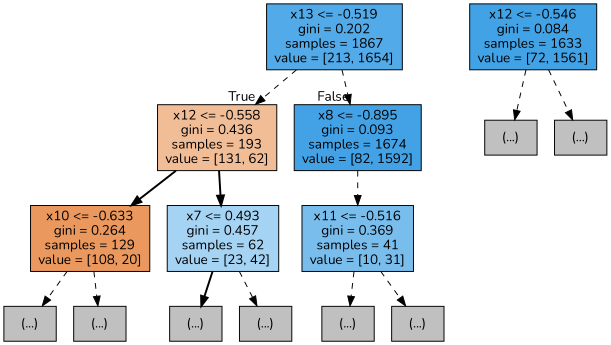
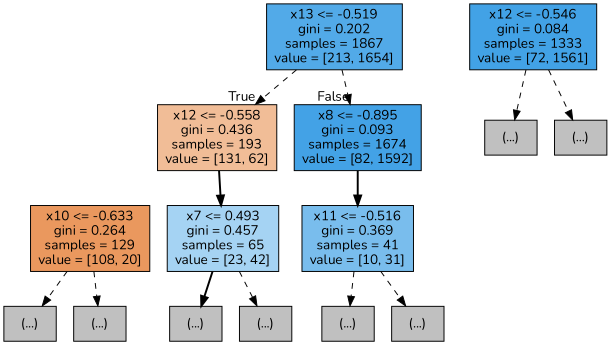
  digraph {
    fontname=Nunito
    node [color=black fillcolor="#C0C0C0" fontname=Nunito shape=box style=filled]
    edge [fontname=Nunito style=dashed]
    n1 [fillcolor="#52aae8" label="x13 <= -0.519\ngini = 0.202\nsamples = 1867\nvalue = [213, 1654]"]
    n2 [fillcolor="#f1bd97" label="x12 <= -0.558\ngini = 0.436\nsamples = 193\nvalue = [131, 62]"]
    n3 [fillcolor="#43a2e6" label="x8 <= -0.895\ngini = 0.093\nsamples = 1674\nvalue = [82, 1592]"]
    n4 [fillcolor="#ea985e" label="x10 <= -0.633\ngini = 0.264\nsamples = 129\nvalue = [108, 20]"]
-   n5 [fillcolor="#a5d3f3" label="x7 <= 0.493\ngini = 0.457\nsamples = 62\nvalue = [23, 42]"]
+   n5 [fillcolor="#a5d3f3" label="x7 <= 0.493\ngini = 0.457\nsamples = 65\nvalue = [23, 42]"]
    n6 [fillcolor="#79bded" label="x11 <= -0.516\ngini = 0.369\nsamples = 41\nvalue = [10, 31]"]
    n7 [label="(...)"]
    n8 [label="(...)"]
    n9 [label="(...)"]
    n10 [label="(...)"]
    n11 [label="(...)"]
    n12 [label="(...)"]
-   n13 [fillcolor="#42a2e6" label="x12 <= -0.546\ngini = 0.084\nsamples = 1633\nvalue = [72, 1561]"]
+   n13 [fillcolor="#42a2e6" label="x12 <= -0.546\ngini = 0.084\nsamples = 1333\nvalue = [72, 1561]"]
    n14 [label="(...)"]
    n15 [label="(...)"]
    n1 -> n2 [headlabel=True labelangle=45 labeldistance=2.5]
    n1 -> n3 [headlabel=False labelangle=-45 labeldistance=2.5]
-   n2 -> n4 [style=bold]
    n2 -> n5 [style=bold]
-   n3 -> n6
+   n3 -> n6 [style=bold]
    n4 -> n7
    n4 -> n8
    n5 -> n9 [style=bold]
    n5 -> n10
    n6 -> n11
    n6 -> n12
    n13 -> n14
    n13 -> n15
  }
